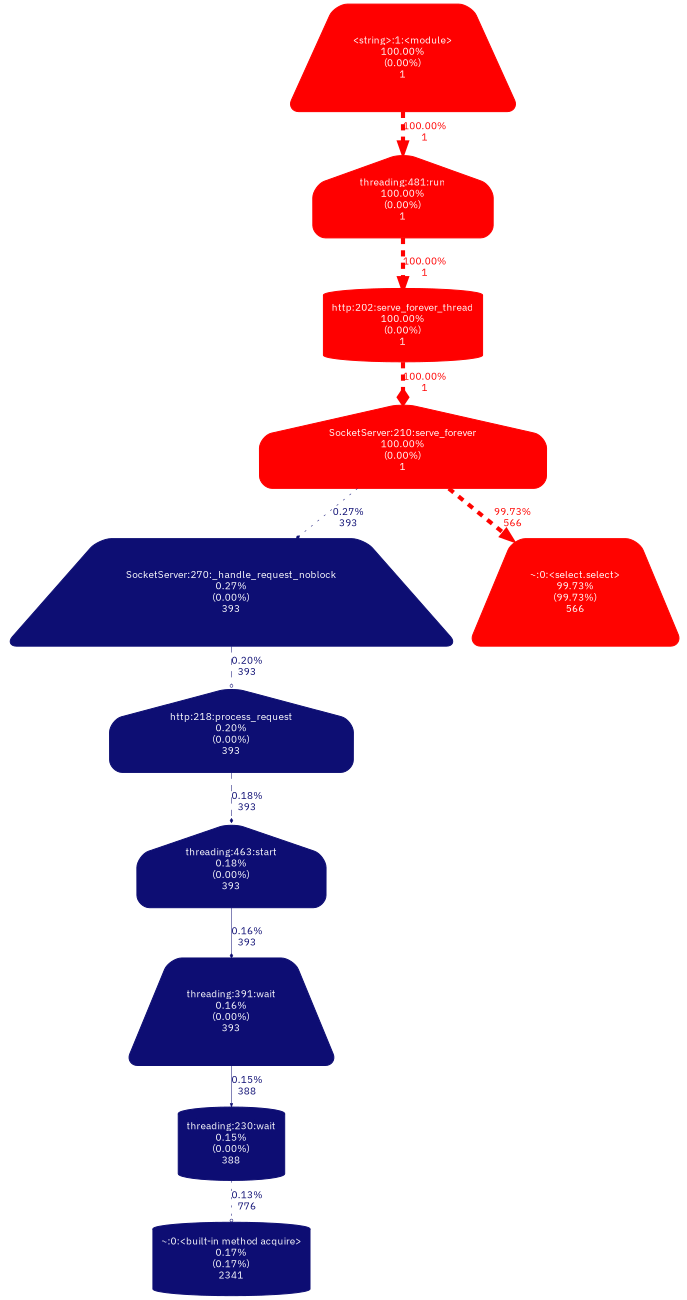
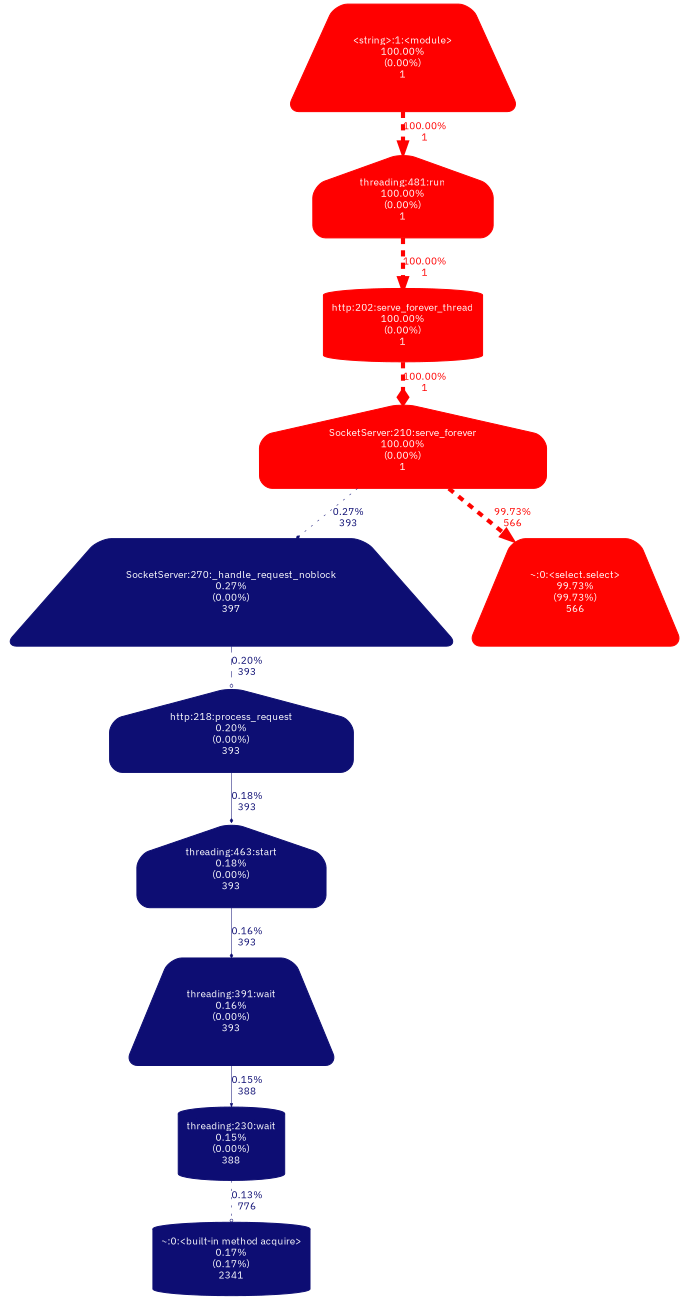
  digraph {
    fontname="IBM Plex Sans"
    nodesep=0.125
    ranksep=0.25
    node [color="#0d0d73" fontcolor="#ffffff" fontname="IBM Plex Sans" fontsize=10.00 shape=trapezium style="filled,rounded"]
    edge [arrowhead=normal arrowsize=0.35 color="#0d0d73" fontcolor="#0d0d73" fontname="IBM Plex Sans" fontsize=10.00 labeldistance=0.50 penwidth=0.50 style=dashed]
    n1 [height=0 label="threading:230:wait\n0.15%\n(0.00%)\n388" shape=cylinder width=0]
    n2 [height=0 label="~:0:<built-in method acquire>\n0.17%\n(0.17%)\n2341" shape=cylinder width=0]
    n3 [height=0 label="threading:391:wait\n0.16%\n(0.00%)\n393" width=0]
    n4 [height=0 label="threading:463:start\n0.18%\n(0.00%)\n393" shape=house width=0]
-   n5 [color="#0d0e73" height=0 label="SocketServer:270:_handle_request_noblock\n0.27%\n(0.00%)\n393" width=0]
+   n5 [color="#0d0e73" height=0 label="SocketServer:270:_handle_request_noblock\n0.27%\n(0.00%)\n397" width=0]
    n6 [color="#0d0e73" height=0 label="http:218:process_request\n0.20%\n(0.00%)\n393" shape=house width=0]
    n7 [color="#ff0000" height=0 label="SocketServer:210:serve_forever\n100.00%\n(0.00%)\n1" shape=house width=0]
    n8 [color="#ff0300" height=0 label="~:0:<select.select>\n99.73%\n(99.73%)\n566" width=0]
    n9 [color="#ff0000" height=0 label="http:202:serve_forever_thread\n100.00%\n(0.00%)\n1" shape=cylinder width=0]
    n10 [color="#ff0000" height=0 label="threading:481:run\n100.00%\n(0.00%)\n1" shape=house width=0]
    n11 [color="#ff0000" height=0 label="<string>:1:<module>\n100.00%\n(0.00%)\n1" width=0]
    n1 -> n2 [arrowhead=odot label="0.13%\n776" style=dotted]
    n3 -> n1 [label="0.15%\n388" style=bold]
    n4 -> n3 [arrowhead=diamond label="0.16%\n393" style=bold]
    n5 -> n6 [arrowhead=odot color="#0d0e73" fontcolor="#0d0e73" label="0.20%\n393"]
-   n6 -> n4 [arrowhead=diamond label="0.18%\n393"]
+   n6 -> n4 [arrowhead=diamond label="0.18%\n393" style=bold]
    n7 -> n5 [arrowhead=diamond color="#0d0e73" fontcolor="#0d0e73" label="0.27%\n393" style=dotted]
    n7 -> n8 [arrowsize=1.00 color="#ff0300" fontcolor="#ff0300" label="99.73%\n566" labeldistance=3.99 penwidth=3.99]
    n9 -> n7 [arrowhead=diamond arrowsize=1.00 color="#ff0000" fontcolor="#ff0000" label="100.00%\n1" labeldistance=4.00 penwidth=4.00]
    n10 -> n9 [arrowsize=1.00 color="#ff0000" fontcolor="#ff0000" label="100.00%\n1" labeldistance=4.00 penwidth=4.00]
    n11 -> n10 [arrowsize=1.00 color="#ff0000" fontcolor="#ff0000" label="100.00%\n1" labeldistance=4.00 penwidth=4.00]
  }
